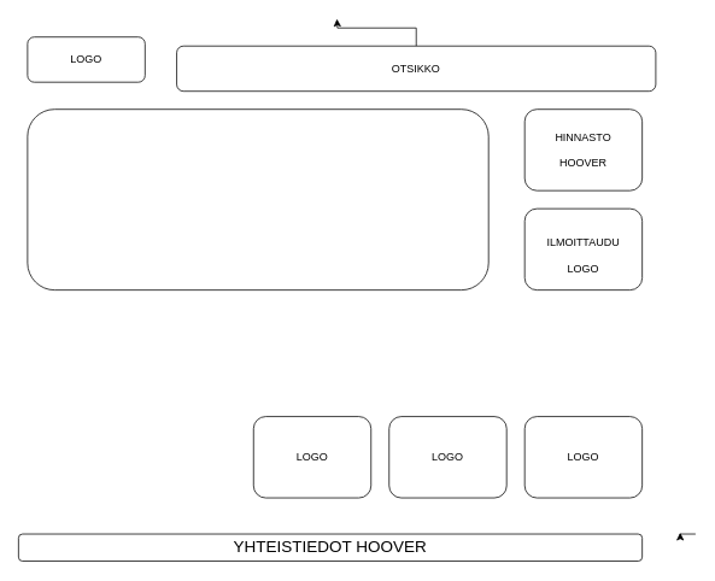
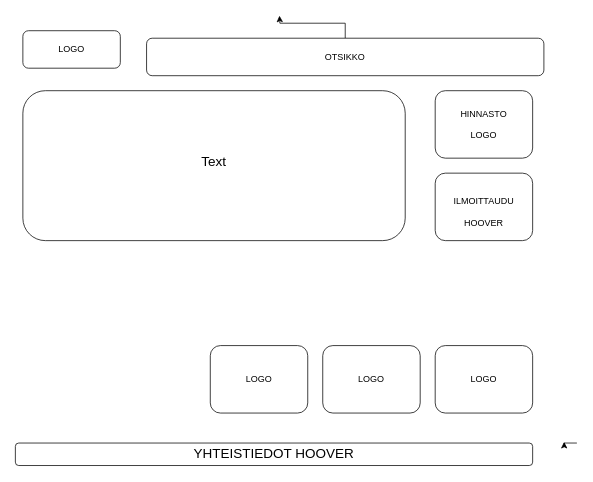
  <mxCell id="0" />
  <mxCell id="1" parent="0" />
- <mxCell id="2" value="&lt;div&gt;HINNASTO&lt;/div&gt;&lt;div&gt;&lt;br&gt;&lt;/div&gt;&lt;div&gt;HOOVER&lt;br&gt;&lt;/div&gt;" style="rounded=1;whiteSpace=wrap;html=1;" vertex="1" parent="1"><mxGeometry x="580" y="120" width="130" height="90" as="geometry" /></mxCell>
- <mxCell id="3" value="&lt;div&gt;&lt;br&gt;&lt;/div&gt;&lt;div&gt;ILMOITTAUDU&lt;/div&gt;&lt;div&gt;&lt;br&gt;&lt;/div&gt;&lt;div&gt;LOGO&lt;br&gt;&lt;/div&gt;" style="rounded=1;whiteSpace=wrap;html=1;" vertex="1" parent="1"><mxGeometry x="580" y="230" width="130" height="90" as="geometry" /></mxCell>
+ <mxCell id="2" value="&lt;div&gt;HINNASTO&lt;/div&gt;&lt;div&gt;&lt;br&gt;&lt;/div&gt;&lt;div&gt;LOGO&lt;br&gt;&lt;/div&gt;" style="rounded=1;whiteSpace=wrap;html=1;" vertex="1" parent="1"><mxGeometry x="580" y="120" width="130" height="90" as="geometry" /></mxCell>
+ <mxCell id="3" value="&lt;div&gt;&lt;br&gt;&lt;/div&gt;&lt;div&gt;ILMOITTAUDU&lt;/div&gt;&lt;div&gt;&lt;br&gt;&lt;/div&gt;&lt;div&gt;HOOVER&lt;br&gt;&lt;/div&gt;" style="rounded=1;whiteSpace=wrap;html=1;" vertex="1" parent="1"><mxGeometry x="580" y="230" width="130" height="90" as="geometry" /></mxCell>
  <mxCell id="4" value="" style="rounded=1;whiteSpace=wrap;html=1;" vertex="1" parent="1"><mxGeometry x="30" y="120" width="510" height="200" as="geometry" /></mxCell>
  <mxCell id="5" style="edgeStyle=orthogonalEdgeStyle;rounded=0;orthogonalLoop=1;jettySize=auto;html=1;exitX=1;exitY=0;exitDx=0;exitDy=0;entryX=0.979;entryY=-0.047;entryDx=0;entryDy=0;entryPerimeter=0;" edge="1" parent="1"><mxGeometry relative="1" as="geometry"><mxPoint x="769" y="590" as="sourcePoint" /><mxPoint x="751.99" y="588.59" as="targetPoint" /></mxGeometry></mxCell>
  <mxCell id="6" style="edgeStyle=orthogonalEdgeStyle;rounded=0;orthogonalLoop=1;jettySize=auto;html=1;exitX=0.5;exitY=0;exitDx=0;exitDy=0;" edge="1" parent="1" source="7"><mxGeometry relative="1" as="geometry"><mxPoint x="372.294" y="20" as="targetPoint" /></mxGeometry></mxCell>
  <mxCell id="7" value="OTSIKKO" style="rounded=1;whiteSpace=wrap;html=1;" vertex="1" parent="1"><mxGeometry x="195" y="50" width="530" height="50" as="geometry" /></mxCell>
  <mxCell id="8" value="LOGO" style="rounded=1;whiteSpace=wrap;html=1;" vertex="1" parent="1"><mxGeometry x="280" y="460" width="130" height="90" as="geometry" /></mxCell>
  <mxCell id="9" value="LOGO" style="rounded=1;whiteSpace=wrap;html=1;" vertex="1" parent="1"><mxGeometry x="430" y="460" width="130" height="90" as="geometry" /></mxCell>
  <mxCell id="10" value="LOGO" style="rounded=1;whiteSpace=wrap;html=1;" vertex="1" parent="1"><mxGeometry x="580" y="460" width="130" height="90" as="geometry" /></mxCell>
  <mxCell id="11" value="LOGO" style="rounded=1;whiteSpace=wrap;html=1;" vertex="1" parent="1"><mxGeometry x="30" y="40" width="130" height="50" as="geometry" /></mxCell>
  <mxCell id="12" value="YHTEISTIEDOT HOOVER" style="rounded=1;whiteSpace=wrap;html=1;fontSize=18;" vertex="1" parent="1"><mxGeometry x="20" y="590" width="690" height="30" as="geometry" /></mxCell>
+ <mxCell id="13" value="Text" style="text;html=1;strokeColor=none;fillColor=none;align=center;verticalAlign=middle;whiteSpace=wrap;rounded=0;fontSize=18;" vertex="1" parent="1"><mxGeometry x="255" y="200" width="60" height="30" as="geometry" /></mxCell>
